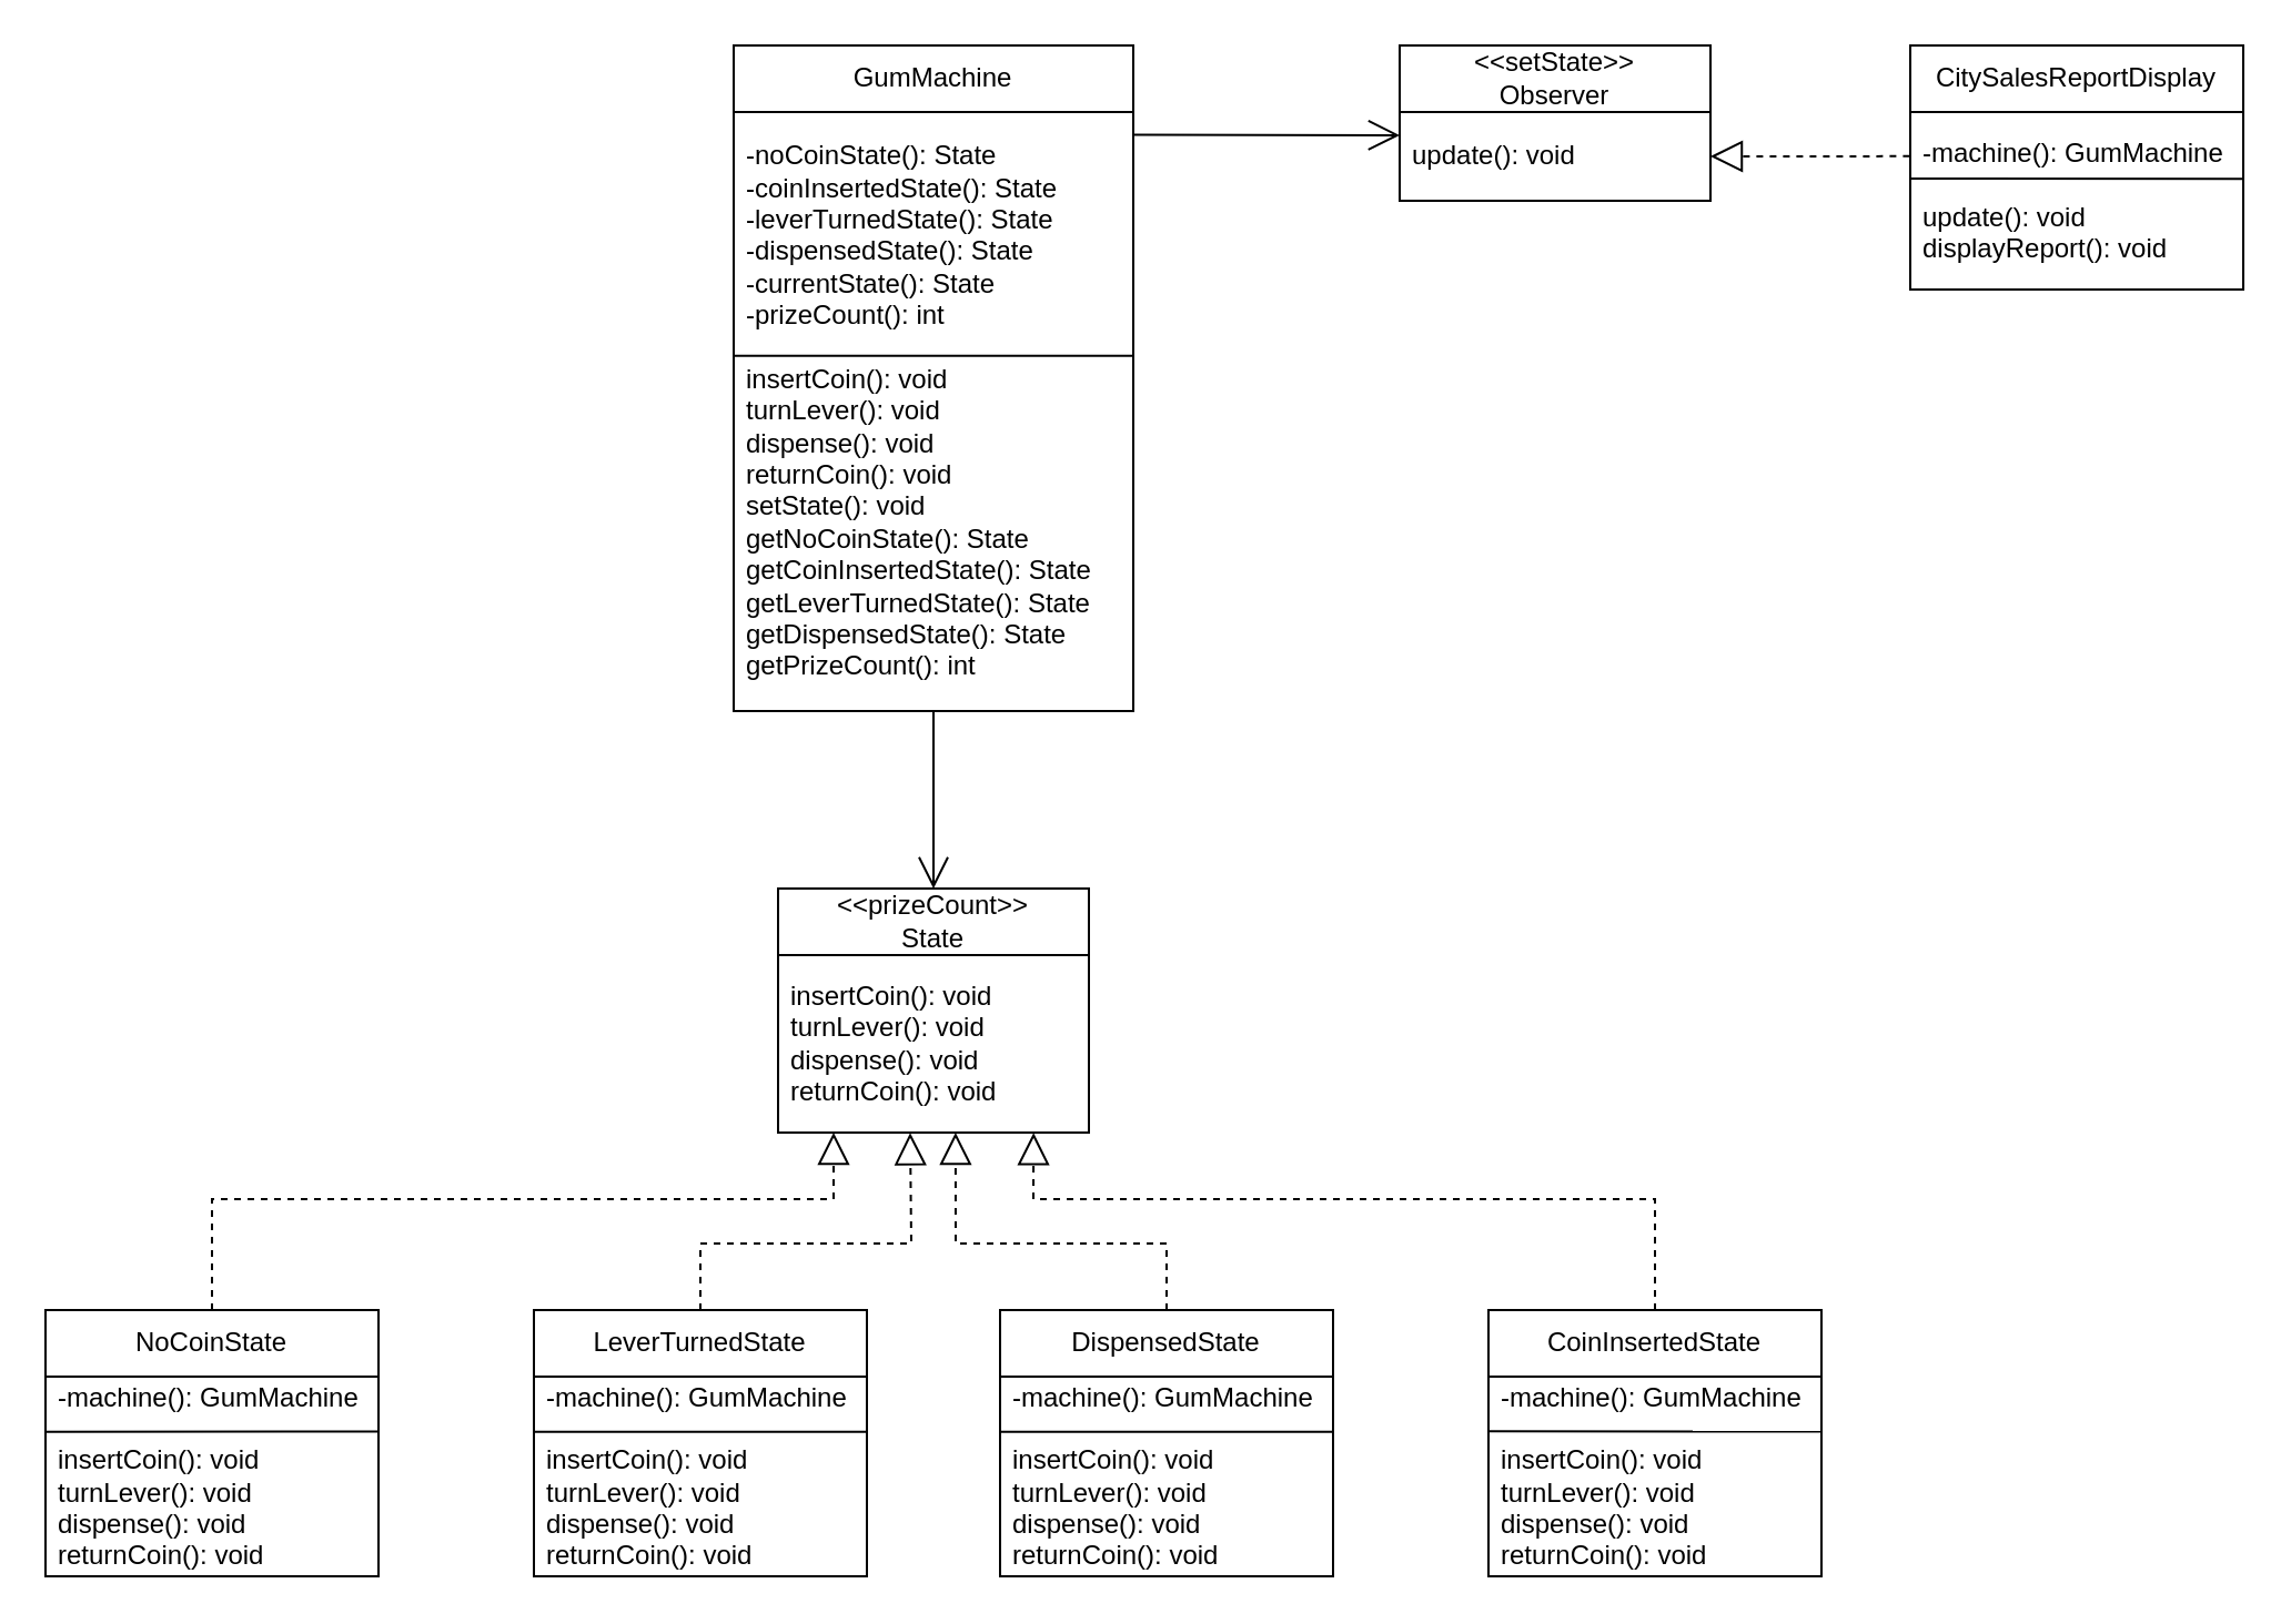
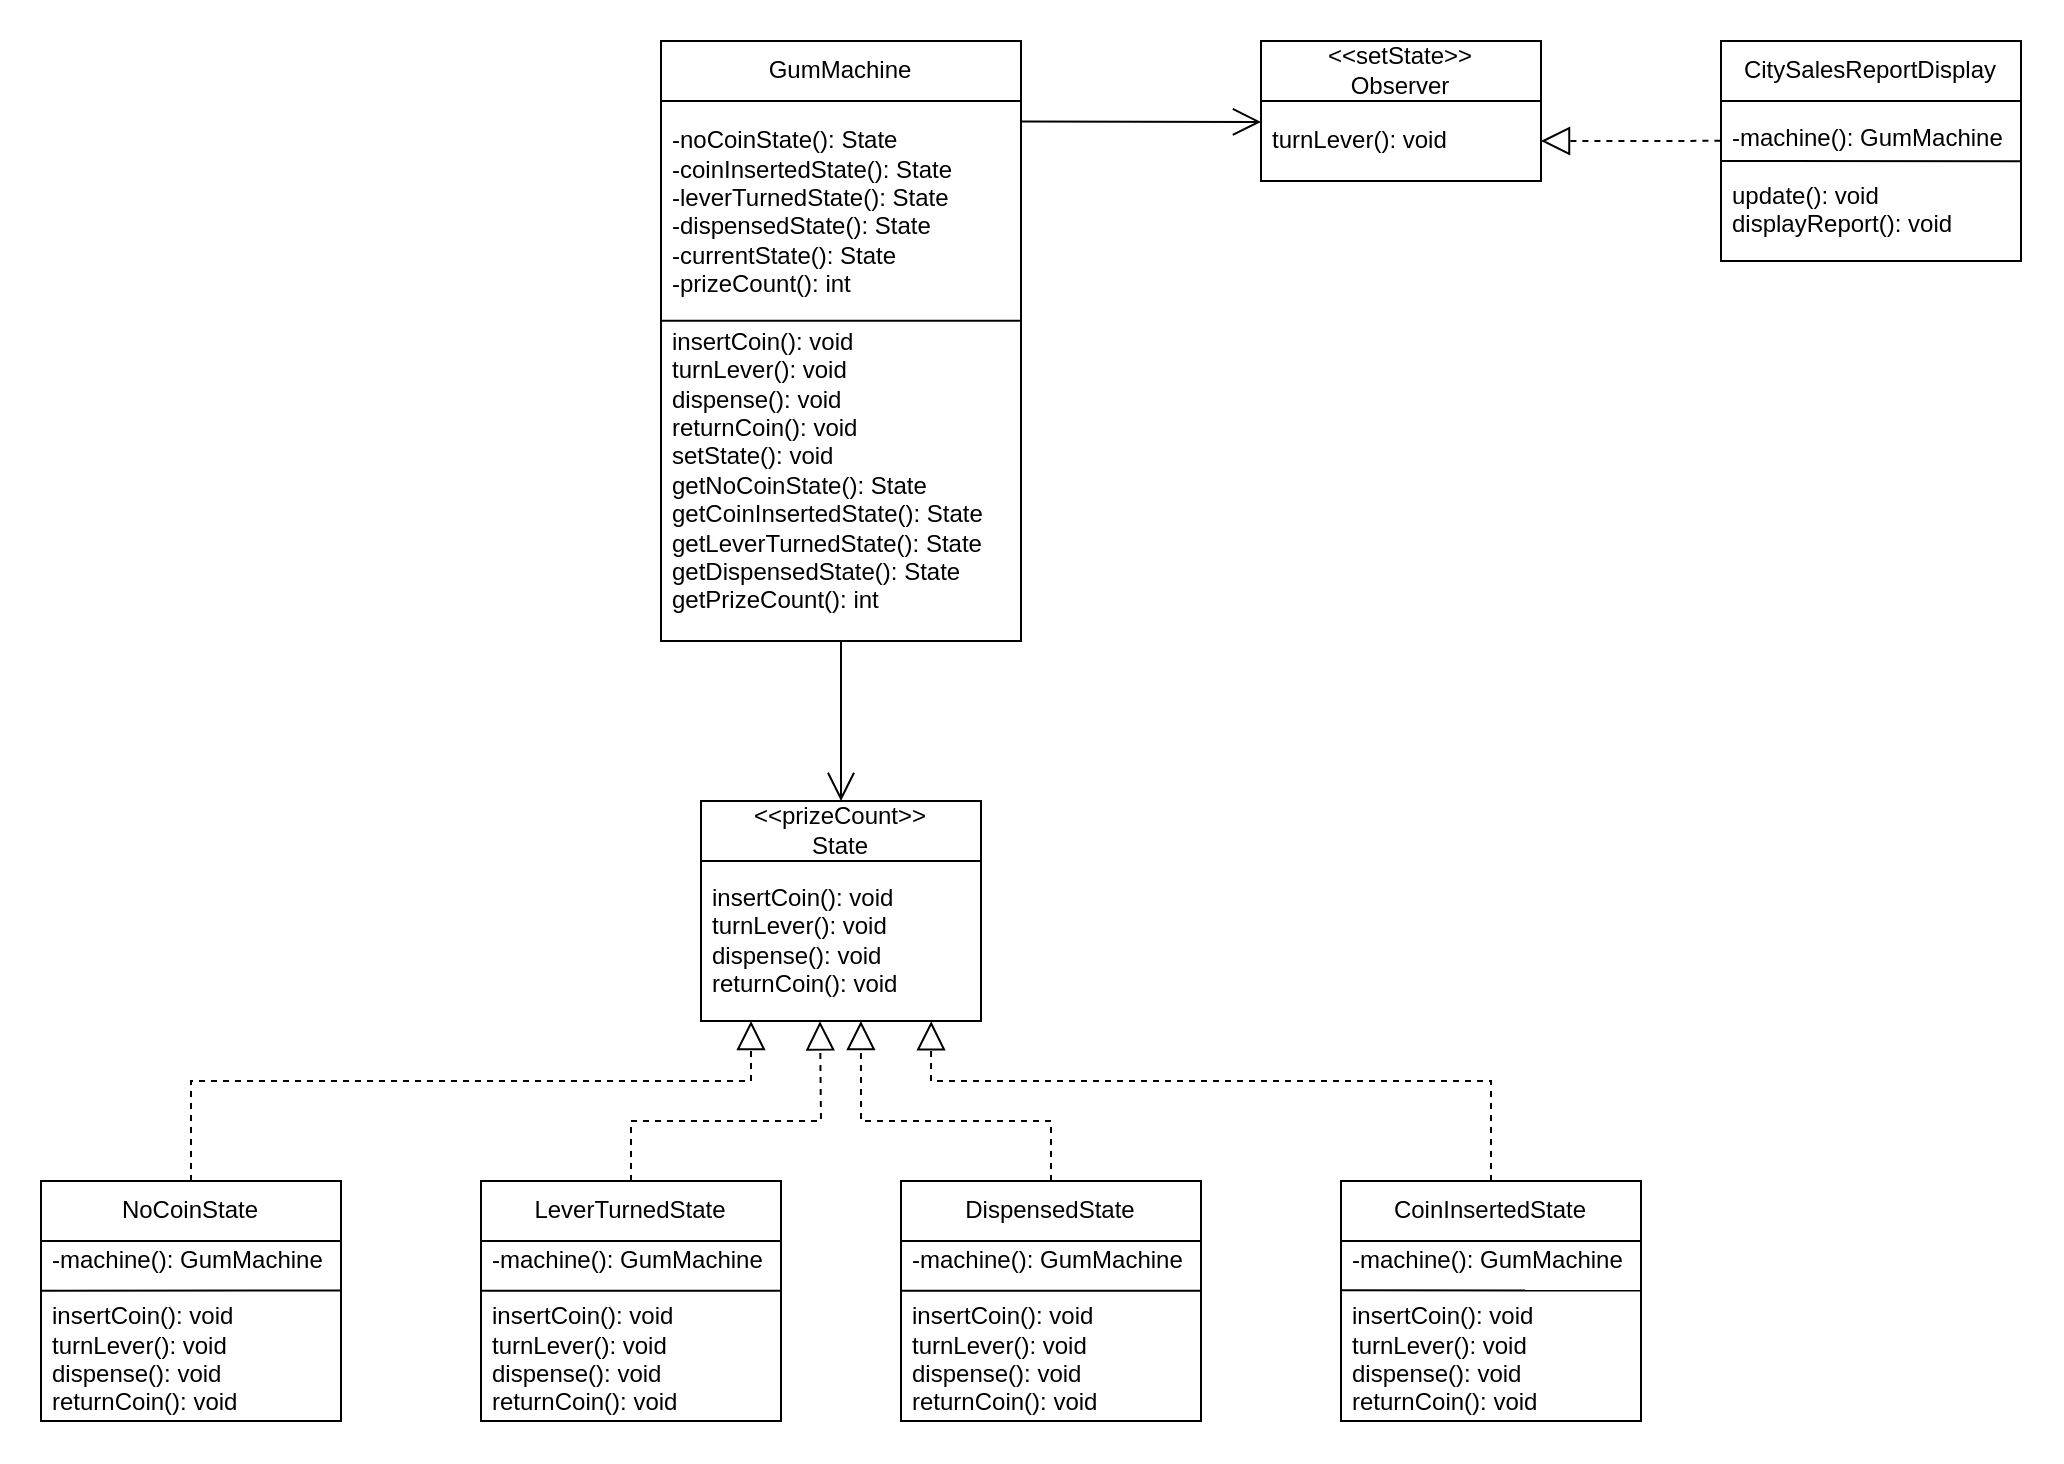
  <mxCell id="0" />
  <mxCell id="1" parent="0" />
  <mxCell id="2" value="GumMachine" style="swimlane;fontStyle=0;childLayout=stackLayout;horizontal=1;startSize=30;horizontalStack=0;resizeParent=1;resizeParentMax=0;resizeLast=0;collapsible=1;marginBottom=0;whiteSpace=wrap;html=1;" parent="1" vertex="1"><mxGeometry x="330" y="20" width="180" height="300" as="geometry" /></mxCell>
  <mxCell id="3" value="-noCoinState(): State&lt;br&gt;-coinInsertedState(): State&lt;br&gt;-leverTurnedState(): State&lt;br&gt;-dispensedState(): State&lt;br&gt;-currentState(): State&lt;br&gt;-prizeCount(): int&lt;br&gt;&lt;br&gt;insertCoin(): void&lt;br&gt;turnLever(): void&lt;br&gt;dispense(): void&lt;br&gt;returnCoin(): void&lt;br&gt;setState(): void&lt;br&gt;getNoCoinState(): State&lt;br&gt;getCoinInsertedState(): State&lt;br&gt;getLeverTurnedState(): State&lt;br&gt;getDispensedState(): State&lt;br&gt;getPrizeCount(): int" style="text;strokeColor=none;fillColor=none;align=left;verticalAlign=middle;spacingLeft=4;spacingRight=4;overflow=hidden;points=[[0,0.5],[1,0.5]];portConstraint=eastwest;rotatable=0;whiteSpace=wrap;html=1;" parent="2" vertex="1"><mxGeometry y="30" width="180" height="270" as="geometry" /></mxCell>
  <mxCell id="4" value="" style="endArrow=none;html=1;rounded=0;entryX=0.999;entryY=0.407;entryDx=0;entryDy=0;entryPerimeter=0;exitX=0;exitY=0.407;exitDx=0;exitDy=0;exitPerimeter=0;" parent="2" source="3" target="3" edge="1"><mxGeometry width="50" height="50" relative="1" as="geometry"><mxPoint x="80" y="270" as="sourcePoint" /><mxPoint x="178" y="140" as="targetPoint" /></mxGeometry></mxCell>
  <mxCell id="5" value="LeverTurnedState" style="swimlane;fontStyle=0;childLayout=stackLayout;horizontal=1;startSize=30;horizontalStack=0;resizeParent=1;resizeParentMax=0;resizeLast=0;collapsible=1;marginBottom=0;whiteSpace=wrap;html=1;" parent="1" vertex="1"><mxGeometry x="240" y="590" width="150" height="120" as="geometry" /></mxCell>
  <mxCell id="6" value="" style="endArrow=none;html=1;rounded=0;exitX=0.001;exitY=0.276;exitDx=0;exitDy=0;exitPerimeter=0;entryX=0.997;entryY=0.275;entryDx=0;entryDy=0;entryPerimeter=0;" parent="5" edge="1"><mxGeometry width="50" height="50" relative="1" as="geometry"><mxPoint y="54.89" as="sourcePoint" /><mxPoint x="150" y="54.89" as="targetPoint" /></mxGeometry></mxCell>
  <mxCell id="7" value="-machine(): GumMachine&lt;br&gt;&lt;br&gt;insertCoin(): void&lt;br&gt;turnLever(): void&lt;br&gt;dispense(): void&lt;br&gt;returnCoin(): void" style="text;strokeColor=none;fillColor=none;align=left;verticalAlign=middle;spacingLeft=4;spacingRight=4;overflow=hidden;points=[[0,0.5],[1,0.5]];portConstraint=eastwest;rotatable=0;whiteSpace=wrap;html=1;" parent="5" vertex="1"><mxGeometry y="30" width="150" height="90" as="geometry" /></mxCell>
  <mxCell id="8" value="CoinInsertedState" style="swimlane;fontStyle=0;childLayout=stackLayout;horizontal=1;startSize=30;horizontalStack=0;resizeParent=1;resizeParentMax=0;resizeLast=0;collapsible=1;marginBottom=0;whiteSpace=wrap;html=1;" parent="1" vertex="1"><mxGeometry x="670" y="590" width="150" height="120" as="geometry" /></mxCell>
  <mxCell id="9" value="-machine(): GumMachine&lt;br&gt;&lt;br&gt;insertCoin(): void&lt;br&gt;turnLever(): void&lt;br&gt;dispense(): void&lt;br&gt;returnCoin(): void" style="text;strokeColor=none;fillColor=none;align=left;verticalAlign=middle;spacingLeft=4;spacingRight=4;overflow=hidden;points=[[0,0.5],[1,0.5]];portConstraint=eastwest;rotatable=0;whiteSpace=wrap;html=1;" parent="8" vertex="1"><mxGeometry y="30" width="150" height="90" as="geometry" /></mxCell>
  <mxCell id="10" value="" style="endArrow=none;html=1;rounded=0;entryX=1;entryY=0.275;entryDx=0;entryDy=0;entryPerimeter=0;exitX=0;exitY=0.274;exitDx=0;exitDy=0;exitPerimeter=0;" parent="8" source="9" target="9" edge="1"><mxGeometry width="50" height="50" relative="1" as="geometry"><mxPoint x="-100" y="90" as="sourcePoint" /><mxPoint x="-50" y="40" as="targetPoint" /></mxGeometry></mxCell>
  <mxCell id="11" value="NoCoinState" style="swimlane;fontStyle=0;childLayout=stackLayout;horizontal=1;startSize=30;horizontalStack=0;resizeParent=1;resizeParentMax=0;resizeLast=0;collapsible=1;marginBottom=0;whiteSpace=wrap;html=1;" parent="1" vertex="1"><mxGeometry y="590" width="150" height="120" as="geometry" x="20" /></mxCell>
  <mxCell id="12" value="-machine(): GumMachine&lt;br&gt;&lt;br&gt;insertCoin(): void&lt;br&gt;turnLever(): void&lt;br&gt;dispense(): void&lt;br&gt;returnCoin(): void" style="text;strokeColor=none;fillColor=none;align=left;verticalAlign=middle;spacingLeft=4;spacingRight=4;overflow=hidden;points=[[0,0.5],[1,0.5]];portConstraint=eastwest;rotatable=0;whiteSpace=wrap;html=1;" parent="11" vertex="1"><mxGeometry y="30" width="150" height="90" as="geometry" /></mxCell>
  <mxCell id="13" value="" style="endArrow=none;html=1;rounded=0;exitX=0.001;exitY=0.276;exitDx=0;exitDy=0;exitPerimeter=0;entryX=0.997;entryY=0.275;entryDx=0;entryDy=0;entryPerimeter=0;" parent="11" source="12" target="12" edge="1"><mxGeometry width="50" height="50" relative="1" as="geometry"><mxPoint x="150" y="50" as="sourcePoint" /><mxPoint x="170" y="60" as="targetPoint" /></mxGeometry></mxCell>
  <mxCell id="14" value="&amp;lt;&amp;lt;prizeCount&amp;gt;&amp;gt;&lt;br&gt;State" style="swimlane;fontStyle=0;childLayout=stackLayout;horizontal=1;startSize=30;horizontalStack=0;resizeParent=1;resizeParentMax=0;resizeLast=0;collapsible=1;marginBottom=0;whiteSpace=wrap;html=1;" parent="1" vertex="1"><mxGeometry x="350" y="400" width="140" height="110" as="geometry" /></mxCell>
  <mxCell id="15" value="insertCoin(): void&lt;br&gt;turnLever(): void&lt;br&gt;dispense(): void&lt;br&gt;returnCoin(): void" style="text;strokeColor=none;fillColor=none;align=left;verticalAlign=middle;spacingLeft=4;spacingRight=4;overflow=hidden;points=[[0,0.5],[1,0.5]];portConstraint=eastwest;rotatable=0;whiteSpace=wrap;html=1;" parent="14" vertex="1"><mxGeometry y="30" width="140" height="80" as="geometry" /></mxCell>
  <mxCell id="16" value="DispensedState" style="swimlane;fontStyle=0;childLayout=stackLayout;horizontal=1;startSize=30;horizontalStack=0;resizeParent=1;resizeParentMax=0;resizeLast=0;collapsible=1;marginBottom=0;whiteSpace=wrap;html=1;" parent="1" vertex="1"><mxGeometry x="450" y="590" width="150" height="120" as="geometry" /></mxCell>
  <mxCell id="17" value="-machine(): GumMachine&lt;br&gt;&lt;br&gt;insertCoin(): void&lt;br&gt;turnLever(): void&lt;br&gt;dispense(): void&lt;br&gt;returnCoin(): void" style="text;strokeColor=none;fillColor=none;align=left;verticalAlign=middle;spacingLeft=4;spacingRight=4;overflow=hidden;points=[[0,0.5],[1,0.5]];portConstraint=eastwest;rotatable=0;whiteSpace=wrap;html=1;" parent="16" vertex="1"><mxGeometry y="30" width="150" height="90" as="geometry" /></mxCell>
  <mxCell id="18" value="" style="endArrow=none;html=1;rounded=0;exitX=0;exitY=0.277;exitDx=0;exitDy=0;exitPerimeter=0;entryX=0.999;entryY=0.277;entryDx=0;entryDy=0;entryPerimeter=0;" parent="16" source="17" target="17" edge="1"><mxGeometry width="50" height="50" relative="1" as="geometry"><mxPoint x="60" y="-90" as="sourcePoint" /><mxPoint x="110" y="-140" as="targetPoint" /></mxGeometry></mxCell>
  <mxCell id="19" value="" style="endArrow=block;dashed=1;endFill=0;endSize=12;html=1;rounded=0;entryX=0.425;entryY=1.002;entryDx=0;entryDy=0;entryPerimeter=0;exitX=0.5;exitY=0;exitDx=0;exitDy=0;" parent="1" source="5" target="15" edge="1"><mxGeometry width="160" relative="1" as="geometry"><mxPoint x="420" y="430" as="sourcePoint" /><mxPoint x="580" y="430" as="targetPoint" /><Array as="points"><mxPoint x="315" y="560" /><mxPoint x="410" y="560" /></Array></mxGeometry></mxCell>
  <mxCell id="20" value="" style="endArrow=block;dashed=1;endFill=0;endSize=12;html=1;rounded=0;entryX=0.425;entryY=1.002;entryDx=0;entryDy=0;entryPerimeter=0;exitX=0.5;exitY=0;exitDx=0;exitDy=0;" parent="1" source="11" edge="1"><mxGeometry width="160" relative="1" as="geometry"><mxPoint x="280" y="570" as="sourcePoint" /><mxPoint x="375" y="510" as="targetPoint" /><Array as="points"><mxPoint x="95" y="540" /><mxPoint x="375" y="540" /></Array></mxGeometry></mxCell>
  <mxCell id="21" value="" style="endArrow=block;dashed=1;endFill=0;endSize=12;html=1;rounded=0;entryX=0.571;entryY=1;entryDx=0;entryDy=0;entryPerimeter=0;exitX=0.5;exitY=0;exitDx=0;exitDy=0;" parent="1" source="16" target="15" edge="1"><mxGeometry width="160" relative="1" as="geometry"><mxPoint x="430" y="560" as="sourcePoint" /><mxPoint x="590" y="560" as="targetPoint" /><Array as="points"><mxPoint x="525" y="560" /><mxPoint x="430" y="560" /></Array></mxGeometry></mxCell>
  <mxCell id="22" value="" style="endArrow=block;dashed=1;endFill=0;endSize=12;html=1;rounded=0;entryX=0.822;entryY=1.002;entryDx=0;entryDy=0;entryPerimeter=0;exitX=0.5;exitY=0;exitDx=0;exitDy=0;" parent="1" source="8" target="15" edge="1"><mxGeometry width="160" relative="1" as="geometry"><mxPoint x="460" y="580" as="sourcePoint" /><mxPoint x="620" y="580" as="targetPoint" /><Array as="points"><mxPoint x="745" y="540" /><mxPoint x="465" y="540" /></Array></mxGeometry></mxCell>
  <mxCell id="23" value="" style="endArrow=open;endFill=1;endSize=12;html=1;rounded=0;exitX=0.5;exitY=1;exitDx=0;exitDy=0;exitPerimeter=0;entryX=0.5;entryY=0;entryDx=0;entryDy=0;" parent="1" source="3" target="14" edge="1"><mxGeometry width="160" relative="1" as="geometry"><mxPoint x="280" y="410" as="sourcePoint" /><mxPoint x="440" y="410" as="targetPoint" /></mxGeometry></mxCell>
  <mxCell id="24" value="&amp;lt;&amp;lt;setState&amp;gt;&amp;gt;&lt;br&gt;Observer" style="swimlane;fontStyle=0;childLayout=stackLayout;horizontal=1;startSize=30;horizontalStack=0;resizeParent=1;resizeParentMax=0;resizeLast=0;collapsible=1;marginBottom=0;whiteSpace=wrap;html=1;" vertex="1" parent="1"><mxGeometry x="630" y="20" width="140" height="70" as="geometry" /></mxCell>
- <mxCell id="25" value="update(): void" style="text;strokeColor=none;fillColor=none;align=left;verticalAlign=middle;spacingLeft=4;spacingRight=4;overflow=hidden;points=[[0,0.5],[1,0.5]];portConstraint=eastwest;rotatable=0;whiteSpace=wrap;html=1;" vertex="1" parent="24"><mxGeometry y="30" width="140" height="40" as="geometry" /></mxCell>
+ <mxCell id="25" value="turnLever(): void" style="text;strokeColor=none;fillColor=none;align=left;verticalAlign=middle;spacingLeft=4;spacingRight=4;overflow=hidden;points=[[0,0.5],[1,0.5]];portConstraint=eastwest;rotatable=0;whiteSpace=wrap;html=1;" vertex="1" parent="24"><mxGeometry y="30" width="140" height="40" as="geometry" /></mxCell>
  <mxCell id="26" value="" style="endArrow=open;endFill=1;endSize=12;html=1;rounded=0;exitX=1;exitY=0.038;exitDx=0;exitDy=0;exitPerimeter=0;entryX=0;entryY=0.262;entryDx=0;entryDy=0;entryPerimeter=0;" edge="1" parent="1" source="3" target="25"><mxGeometry width="160" relative="1" as="geometry"><mxPoint x="580" y="60" as="sourcePoint" /><mxPoint x="580" y="140" as="targetPoint" /></mxGeometry></mxCell>
  <mxCell id="27" value="CitySalesReportDisplay" style="swimlane;fontStyle=0;childLayout=stackLayout;horizontal=1;startSize=30;horizontalStack=0;resizeParent=1;resizeParentMax=0;resizeLast=0;collapsible=1;marginBottom=0;whiteSpace=wrap;html=1;" vertex="1" parent="1"><mxGeometry x="860" y="20" width="150" height="110" as="geometry" /></mxCell>
  <mxCell id="28" value="" style="endArrow=none;html=1;rounded=0;entryX=1;entryY=0.275;entryDx=0;entryDy=0;entryPerimeter=0;exitX=0;exitY=0.274;exitDx=0;exitDy=0;exitPerimeter=0;" edge="1" parent="27"><mxGeometry width="50" height="50" relative="1" as="geometry"><mxPoint y="60.0" as="sourcePoint" /><mxPoint x="150" y="60.08" as="targetPoint" /></mxGeometry></mxCell>
  <mxCell id="29" value="-machine(): GumMachine&lt;br&gt;&lt;br&gt;update(): void&lt;br&gt;displayReport(): void" style="text;strokeColor=none;fillColor=none;align=left;verticalAlign=middle;spacingLeft=4;spacingRight=4;overflow=hidden;points=[[0,0.5],[1,0.5]];portConstraint=eastwest;rotatable=0;whiteSpace=wrap;html=1;" vertex="1" parent="27"><mxGeometry y="30" width="150" height="80" as="geometry" /></mxCell>
  <mxCell id="30" value="" style="endArrow=block;dashed=1;endFill=0;endSize=12;html=1;rounded=0;entryX=1;entryY=0.5;entryDx=0;entryDy=0;exitX=-0.002;exitY=0.249;exitDx=0;exitDy=0;exitPerimeter=0;" edge="1" parent="1" source="29" target="25"><mxGeometry width="160" relative="1" as="geometry"><mxPoint x="1070" y="150" as="sourcePoint" /><mxPoint x="790" y="70" as="targetPoint" /><Array as="points"><mxPoint x="800" y="70" /></Array></mxGeometry></mxCell>
